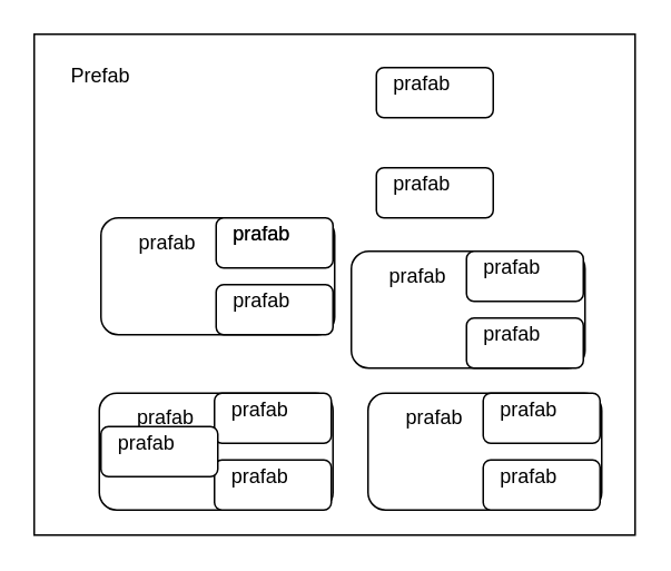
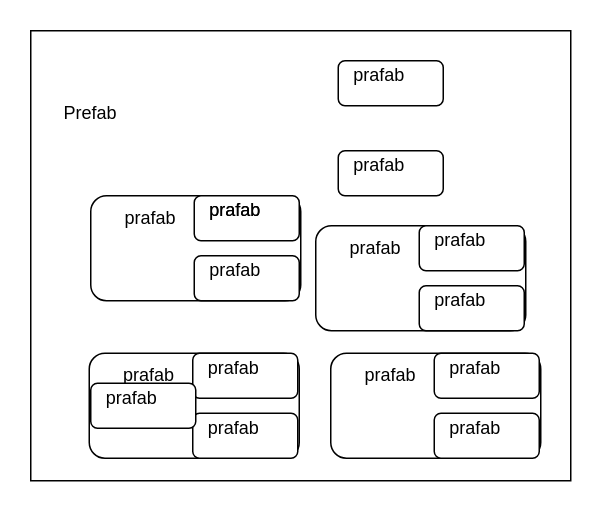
  <mxCell id="0" />
  <mxCell id="1" parent="0" />
  <mxCell id="2" value="" style="rounded=0;whiteSpace=wrap;html=1;" vertex="1" parent="1"><mxGeometry x="20" y="20" width="360" height="300" as="geometry" /></mxCell>
- <mxCell id="3" value="Prefab" style="text;html=1;strokeColor=none;fillColor=none;align=center;verticalAlign=middle;whiteSpace=wrap;rounded=0;" vertex="1" parent="1"><mxGeometry x="30" y="30" width="60" height="30" as="geometry" /></mxCell>
+ <mxCell id="3" value="Prefab" style="text;html=1;strokeColor=none;fillColor=none;align=center;verticalAlign=middle;whiteSpace=wrap;rounded=0;" vertex="1" parent="1"><mxGeometry x="30" y="60" width="60" height="30" as="geometry" /></mxCell>
  <mxCell id="4" value="" style="rounded=1;whiteSpace=wrap;html=1;" vertex="1" parent="1"><mxGeometry x="60" y="130" width="140" height="70" as="geometry" /></mxCell>
  <mxCell id="5" value="prafab" style="text;html=1;strokeColor=none;fillColor=none;align=center;verticalAlign=middle;whiteSpace=wrap;rounded=0;" vertex="1" parent="1"><mxGeometry x="70" y="130" width="60" height="30" as="geometry" /></mxCell>
  <mxCell id="6" value="" style="rounded=1;whiteSpace=wrap;html=1;" vertex="1" parent="1"><mxGeometry x="129" y="130" width="70" height="30" as="geometry" /></mxCell>
  <mxCell id="7" value="prafab" style="text;html=1;strokeColor=none;fillColor=none;align=center;verticalAlign=middle;whiteSpace=wrap;rounded=0;" vertex="1" parent="1"><mxGeometry x="134" y="130" width="45" height="20" as="geometry" /></mxCell>
  <mxCell id="8" value="" style="rounded=1;whiteSpace=wrap;html=1;" vertex="1" parent="1"><mxGeometry x="129" y="170" width="70" height="30" as="geometry" /></mxCell>
  <mxCell id="9" value="prafab" style="text;html=1;strokeColor=none;fillColor=none;align=center;verticalAlign=middle;whiteSpace=wrap;rounded=0;" vertex="1" parent="1"><mxGeometry x="134" y="170" width="45" height="20" as="geometry" /></mxCell>
  <mxCell id="10" value="" style="rounded=1;whiteSpace=wrap;html=1;" vertex="1" parent="1"><mxGeometry x="59" y="235" width="140" height="70" as="geometry" /></mxCell>
  <mxCell id="11" value="prafab" style="text;html=1;strokeColor=none;fillColor=none;align=center;verticalAlign=middle;whiteSpace=wrap;rounded=0;" vertex="1" parent="1"><mxGeometry x="69" y="235" width="60" height="30" as="geometry" /></mxCell>
  <mxCell id="12" value="" style="rounded=1;whiteSpace=wrap;html=1;" vertex="1" parent="1"><mxGeometry x="128" y="235" width="70" height="30" as="geometry" /></mxCell>
  <mxCell id="13" value="prafab" style="text;html=1;strokeColor=none;fillColor=none;align=center;verticalAlign=middle;whiteSpace=wrap;rounded=0;" vertex="1" parent="1"><mxGeometry x="133" y="235" width="45" height="20" as="geometry" /></mxCell>
  <mxCell id="14" value="" style="rounded=1;whiteSpace=wrap;html=1;" vertex="1" parent="1"><mxGeometry x="128" y="275" width="70" height="30" as="geometry" /></mxCell>
  <mxCell id="15" value="prafab" style="text;html=1;strokeColor=none;fillColor=none;align=center;verticalAlign=middle;whiteSpace=wrap;rounded=0;" vertex="1" parent="1"><mxGeometry x="133" y="275" width="45" height="20" as="geometry" /></mxCell>
  <mxCell id="16" value="" style="rounded=1;whiteSpace=wrap;html=1;" vertex="1" parent="1"><mxGeometry x="220" y="235" width="140" height="70" as="geometry" /></mxCell>
  <mxCell id="17" value="prafab" style="text;html=1;strokeColor=none;fillColor=none;align=center;verticalAlign=middle;whiteSpace=wrap;rounded=0;" vertex="1" parent="1"><mxGeometry x="230" y="235" width="60" height="30" as="geometry" /></mxCell>
  <mxCell id="18" value="" style="rounded=1;whiteSpace=wrap;html=1;" vertex="1" parent="1"><mxGeometry x="289" y="235" width="70" height="30" as="geometry" /></mxCell>
  <mxCell id="19" value="prafab" style="text;html=1;strokeColor=none;fillColor=none;align=center;verticalAlign=middle;whiteSpace=wrap;rounded=0;" vertex="1" parent="1"><mxGeometry x="294" y="235" width="45" height="20" as="geometry" /></mxCell>
  <mxCell id="20" value="" style="rounded=1;whiteSpace=wrap;html=1;" vertex="1" parent="1"><mxGeometry x="289" y="275" width="70" height="30" as="geometry" /></mxCell>
  <mxCell id="21" value="prafab" style="text;html=1;strokeColor=none;fillColor=none;align=center;verticalAlign=middle;whiteSpace=wrap;rounded=0;" vertex="1" parent="1"><mxGeometry x="294" y="275" width="45" height="20" as="geometry" /></mxCell>
  <mxCell id="22" value="" style="rounded=1;whiteSpace=wrap;html=1;" vertex="1" parent="1"><mxGeometry x="210" y="150" width="140" height="70" as="geometry" /></mxCell>
  <mxCell id="23" value="prafab" style="text;html=1;strokeColor=none;fillColor=none;align=center;verticalAlign=middle;whiteSpace=wrap;rounded=0;" vertex="1" parent="1"><mxGeometry x="220" y="150" width="60" height="30" as="geometry" /></mxCell>
  <mxCell id="24" value="" style="rounded=1;whiteSpace=wrap;html=1;" vertex="1" parent="1"><mxGeometry x="279" y="150" width="70" height="30" as="geometry" /></mxCell>
  <mxCell id="25" value="prafab" style="text;html=1;strokeColor=none;fillColor=none;align=center;verticalAlign=middle;whiteSpace=wrap;rounded=0;" vertex="1" parent="1"><mxGeometry x="284" y="150" width="45" height="20" as="geometry" /></mxCell>
  <mxCell id="26" value="" style="rounded=1;whiteSpace=wrap;html=1;" vertex="1" parent="1"><mxGeometry x="279" y="190" width="70" height="30" as="geometry" /></mxCell>
  <mxCell id="27" value="prafab" style="text;html=1;strokeColor=none;fillColor=none;align=center;verticalAlign=middle;whiteSpace=wrap;rounded=0;" vertex="1" parent="1"><mxGeometry x="284" y="190" width="45" height="20" as="geometry" /></mxCell>
  <mxCell id="28" value="prafab" style="text;html=1;strokeColor=none;fillColor=none;align=center;verticalAlign=middle;whiteSpace=wrap;rounded=0;" vertex="1" parent="1"><mxGeometry x="134" y="130" width="45" height="20" as="geometry" /></mxCell>
  <mxCell id="29" value="" style="rounded=1;whiteSpace=wrap;html=1;" vertex="1" parent="1"><mxGeometry x="60" y="255" width="70" height="30" as="geometry" /></mxCell>
  <mxCell id="30" value="prafab" style="text;html=1;strokeColor=none;fillColor=none;align=center;verticalAlign=middle;whiteSpace=wrap;rounded=0;" vertex="1" parent="1"><mxGeometry x="65" y="255" width="45" height="20" as="geometry" /></mxCell>
  <mxCell id="31" value="" style="rounded=1;whiteSpace=wrap;html=1;" vertex="1" parent="1"><mxGeometry x="225" y="100" width="70" height="30" as="geometry" /></mxCell>
  <mxCell id="32" value="prafab" style="text;html=1;strokeColor=none;fillColor=none;align=center;verticalAlign=middle;whiteSpace=wrap;rounded=0;" vertex="1" parent="1"><mxGeometry x="230" y="100" width="45" height="20" as="geometry" /></mxCell>
  <mxCell id="33" value="" style="rounded=1;whiteSpace=wrap;html=1;" vertex="1" parent="1"><mxGeometry x="225" y="40" width="70" height="30" as="geometry" /></mxCell>
  <mxCell id="34" value="prafab" style="text;html=1;strokeColor=none;fillColor=none;align=center;verticalAlign=middle;whiteSpace=wrap;rounded=0;" vertex="1" parent="1"><mxGeometry x="230" y="40" width="45" height="20" as="geometry" /></mxCell>
